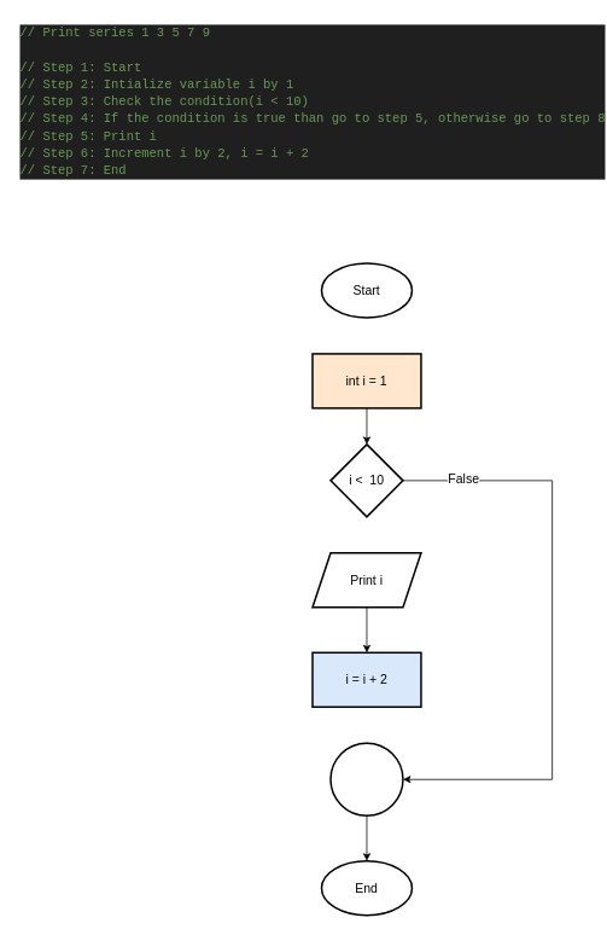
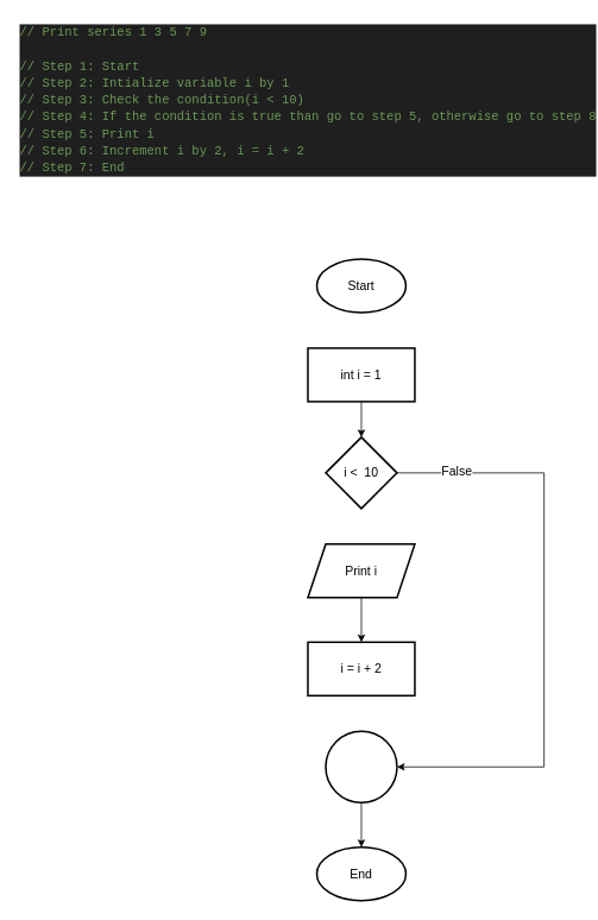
  <mxCell id="0" />
  <mxCell id="1" parent="0" />
  <mxCell id="2" value="Start" style="strokeWidth=2;html=1;shape=mxgraph.flowchart.start_1;whiteSpace=wrap;fontSize=14;" vertex="1" parent="1"><mxGeometry x="355" y="290" width="100" height="60" as="geometry" /></mxCell>
  <mxCell id="3" value="End" style="strokeWidth=2;html=1;shape=mxgraph.flowchart.start_1;whiteSpace=wrap;fontSize=14;" vertex="1" parent="1"><mxGeometry x="355" y="950" width="100" height="60" as="geometry" /></mxCell>
  <mxCell id="4" value="" style="edgeStyle=orthogonalEdgeStyle;rounded=0;orthogonalLoop=1;jettySize=auto;html=1;fontSize=14;" edge="1" parent="1" source="5" target="8"><mxGeometry relative="1" as="geometry" /></mxCell>
- <mxCell id="5" value="int i = 1" style="whiteSpace=wrap;html=1;strokeWidth=2;fontSize=14;fillColor=#ffe6cc;" vertex="1" parent="1"><mxGeometry x="345" y="390" width="120" height="60" as="geometry" /></mxCell>
+ <mxCell id="5" value="int i = 1" style="whiteSpace=wrap;html=1;strokeWidth=2;fontSize=14;" vertex="1" parent="1"><mxGeometry x="345" y="390" width="120" height="60" as="geometry" /></mxCell>
  <mxCell id="6" value="" style="edgeStyle=orthogonalEdgeStyle;rounded=0;orthogonalLoop=1;jettySize=auto;html=1;fontSize=14;" edge="1" parent="1" source="8" target="13"><mxGeometry relative="1" as="geometry"><Array as="points"><mxPoint x="610" y="530" /><mxPoint x="610" y="860" /></Array></mxGeometry></mxCell>
  <mxCell id="7" value="False" style="edgeLabel;html=1;align=center;verticalAlign=middle;resizable=0;points=[];fontSize=14;" vertex="1" connectable="0" parent="6"><mxGeometry x="-0.801" y="2" relative="1" as="geometry"><mxPoint as="offset" /></mxGeometry></mxCell>
  <mxCell id="8" value="i &amp;lt;&amp;nbsp; 10" style="rhombus;whiteSpace=wrap;html=1;strokeWidth=2;fontSize=14;" vertex="1" parent="1"><mxGeometry x="365" y="490" width="80" height="80" as="geometry" /></mxCell>
  <mxCell id="9" value="" style="edgeStyle=orthogonalEdgeStyle;rounded=0;orthogonalLoop=1;jettySize=auto;html=1;fontSize=14;" edge="1" parent="1" source="10" target="11"><mxGeometry relative="1" as="geometry" /></mxCell>
  <mxCell id="10" value="Print i" style="shape=parallelogram;perimeter=parallelogramPerimeter;whiteSpace=wrap;html=1;fixedSize=1;strokeWidth=2;fontSize=14;" vertex="1" parent="1"><mxGeometry x="345" y="610" width="120" height="60" as="geometry" /></mxCell>
- <mxCell id="11" value="i = i + 2" style="whiteSpace=wrap;html=1;strokeWidth=2;fontSize=14;fillColor=#dae8fc;" vertex="1" parent="1"><mxGeometry x="345" y="720" width="120" height="60" as="geometry" /></mxCell>
+ <mxCell id="11" value="i = i + 2" style="whiteSpace=wrap;html=1;strokeWidth=2;fontSize=14;" vertex="1" parent="1"><mxGeometry x="345" y="720" width="120" height="60" as="geometry" /></mxCell>
  <mxCell id="12" value="" style="edgeStyle=orthogonalEdgeStyle;rounded=0;orthogonalLoop=1;jettySize=auto;html=1;fontSize=14;" edge="1" parent="1" source="13" target="3"><mxGeometry relative="1" as="geometry" /></mxCell>
  <mxCell id="13" value="" style="ellipse;whiteSpace=wrap;html=1;strokeWidth=2;fontSize=14;" vertex="1" parent="1"><mxGeometry x="365" y="820" width="80" height="80" as="geometry" /></mxCell>
  <mxCell id="14" value="&lt;div style=&quot;color: #cccccc;background-color: #1f1f1f;font-family: Consolas, 'Courier New', monospace;font-weight: normal;font-size: 14px;line-height: 19px;white-space: pre;&quot;&gt;&lt;div&gt;&lt;span style=&quot;color: #6a9955;&quot;&gt;// Print series 1 3 5 7 9&lt;/span&gt;&lt;/div&gt;&lt;br&gt;&lt;div&gt;&lt;span style=&quot;color: #6a9955;&quot;&gt;// Step 1: Start&lt;/span&gt;&lt;/div&gt;&lt;div&gt;&lt;span style=&quot;color: #6a9955;&quot;&gt;// Step 2: Intialize variable i by 1&lt;/span&gt;&lt;/div&gt;&lt;div&gt;&lt;span style=&quot;color: #6a9955;&quot;&gt;// Step 3: Check the condition(i &amp;lt; 10)&lt;/span&gt;&lt;/div&gt;&lt;div&gt;&lt;span style=&quot;color: #6a9955;&quot;&gt;// Step 4: If the condition is true than go to step 5, otherwise go to step 8&lt;/span&gt;&lt;/div&gt;&lt;div&gt;&lt;span style=&quot;color: #6a9955;&quot;&gt;// Step 5: Print i&lt;/span&gt;&lt;/div&gt;&lt;div&gt;&lt;span style=&quot;color: #6a9955;&quot;&gt;// Step 6: Increment i by 2, i = i + 2&lt;/span&gt;&lt;/div&gt;&lt;div&gt;&lt;span style=&quot;color: #6a9955;&quot;&gt;// Step 7: End&lt;/span&gt;&lt;/div&gt;&lt;/div&gt;" style="text;whiteSpace=wrap;html=1;" vertex="1" parent="1"><mxGeometry x="20" y="20" width="560" height="190" as="geometry" /></mxCell>
